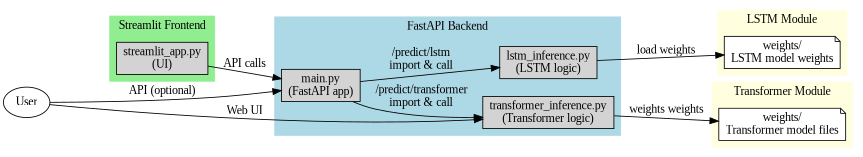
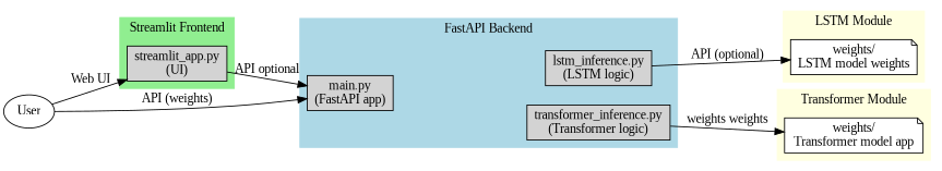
  digraph {
    fontname="Liberation Serif"
    rankdir=LR
    node [fillcolor=lightgray fontname="Liberation Serif" shape=box style=filled]
    edge [fontname="Liberation Serif"]
    n1 [label="main.py\n(FastAPI app)"]
    n2 [label="lstm_inference.py\n(LSTM logic)"]
    n3 [label="transformer_inference.py\n(Transformer logic)"]
    n4 [fillcolor=white label="weights/\nLSTM model weights" shape=note]
-   n5 [fillcolor=white label="weights/\nTransformer model files" shape=note]
+   n5 [fillcolor=white label="weights/\nTransformer model app" shape=note]
    n6 [label="streamlit_app.py\n(UI)"]
    n7 [fillcolor=white label=User shape=ellipse]
    subgraph cluster_1 {
      color=lightblue
      label="FastAPI Backend"
      style=filled
      n1
      n2
      n3
    }
    subgraph cluster_2 {
      color=lightyellow
      label="LSTM Module"
      style=filled
      n4
    }
    subgraph cluster_3 {
      color=lightyellow
      label="Transformer Module"
      style=filled
      n5
    }
    subgraph cluster_4 {
      color=lightgreen
      label="Streamlit Frontend"
      style=filled
      n6
    }
-   n1 -> n2 [label="/predict/lstm\nimport & call"]
-   n1 -> n3 [label="/predict/transformer\nimport & call"]
-   n2 -> n4 [label="load weights"]
+   n2 -> n4 [label="API (optional)"]
    n3 -> n5 [label="weights weights"]
-   n6 -> n1 [label="API calls"]
-   n7 -> n1 [label="API (optional)"]
-   n7 -> n3 [label="Web UI"]
+   n6 -> n1 [label="API optional"]
+   n7 -> n1 [label="API (weights)"]
+   n7 -> n6 [label="Web UI"]
  }
